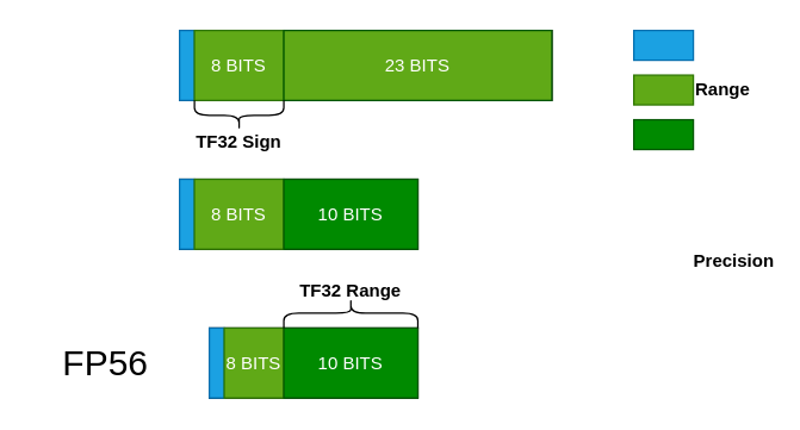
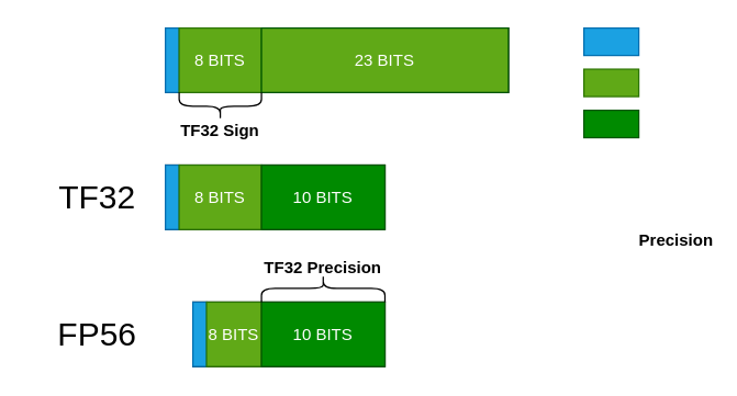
  <mxCell id="0" />
  <mxCell id="1" parent="0" />
  <mxCell id="2" value="" style="childLayout=tableLayout;recursiveResize=0;shadow=0;fillColor=none;" vertex="1" parent="1"><mxGeometry x="120" y="20" width="250" height="47" as="geometry" /></mxCell>
  <mxCell id="3" value="" style="shape=tableRow;horizontal=0;startSize=0;swimlaneHead=0;swimlaneBody=0;top=0;left=0;bottom=0;right=0;dropTarget=0;collapsible=0;recursiveResize=0;expand=0;fontStyle=0;fillColor=none;strokeColor=inherit;" vertex="1" parent="2"><mxGeometry width="250" height="47" as="geometry" /></mxCell>
  <mxCell id="4" value="" style="connectable=0;recursiveResize=0;strokeColor=#006EAF;fillColor=#1ba1e2;align=center;whiteSpace=wrap;html=1;fontColor=#ffffff;" vertex="1" parent="3"><mxGeometry width="10" height="47" as="geometry"><mxRectangle width="10" height="47" as="alternateBounds" /></mxGeometry></mxCell>
  <mxCell id="5" value="8 BITS" style="connectable=0;recursiveResize=0;strokeColor=#2D7600;fillColor=#60a917;align=center;whiteSpace=wrap;html=1;fontColor=#ffffff;" vertex="1" parent="3"><mxGeometry x="10" width="60" height="47" as="geometry"><mxRectangle width="60" height="47" as="alternateBounds" /></mxGeometry></mxCell>
  <mxCell id="6" value="23 BITS" style="connectable=0;recursiveResize=0;strokeColor=#005700;fillColor=#60a917;align=center;whiteSpace=wrap;html=1;fontColor=#ffffff;" vertex="1" parent="3"><mxGeometry x="70" width="180" height="47" as="geometry"><mxRectangle width="180" height="47" as="alternateBounds" /></mxGeometry></mxCell>
  <mxCell id="7" value="" style="childLayout=tableLayout;recursiveResize=0;shadow=0;fillColor=none;" vertex="1" parent="1"><mxGeometry x="120" y="120" width="160" height="47" as="geometry" /></mxCell>
  <mxCell id="8" value="" style="shape=tableRow;horizontal=0;startSize=0;swimlaneHead=0;swimlaneBody=0;top=0;left=0;bottom=0;right=0;dropTarget=0;collapsible=0;recursiveResize=0;expand=0;fontStyle=0;fillColor=none;strokeColor=inherit;" vertex="1" parent="7"><mxGeometry width="160" height="47" as="geometry" /></mxCell>
  <mxCell id="9" value="" style="connectable=0;recursiveResize=0;strokeColor=#006EAF;fillColor=#1ba1e2;align=center;whiteSpace=wrap;html=1;fontColor=#ffffff;" vertex="1" parent="8"><mxGeometry width="10" height="47" as="geometry"><mxRectangle width="10" height="47" as="alternateBounds" /></mxGeometry></mxCell>
  <mxCell id="10" value="8 BITS" style="connectable=0;recursiveResize=0;strokeColor=#2D7600;fillColor=#60a917;align=center;whiteSpace=wrap;html=1;fontColor=#ffffff;" vertex="1" parent="8"><mxGeometry x="10" width="60" height="47" as="geometry"><mxRectangle width="60" height="47" as="alternateBounds" /></mxGeometry></mxCell>
  <mxCell id="11" value="10 BITS" style="connectable=0;recursiveResize=0;strokeColor=#005700;fillColor=#008a00;align=center;whiteSpace=wrap;html=1;fontColor=#ffffff;" vertex="1" parent="8"><mxGeometry x="70" width="90" height="47" as="geometry"><mxRectangle width="90" height="47" as="alternateBounds" /></mxGeometry></mxCell>
+ <mxCell id="12" value="&lt;span style=&quot;font-weight: normal;&quot;&gt;TF32&lt;/span&gt;" style="text;strokeColor=none;fillColor=none;html=1;fontSize=24;fontStyle=1;verticalAlign=middle;align=center;" vertex="1" parent="1"><mxGeometry x="20" y="123.5" width="100" height="40" as="geometry" /></mxCell>
  <mxCell id="13" value="" style="childLayout=tableLayout;recursiveResize=0;shadow=0;fillColor=none;" vertex="1" parent="1"><mxGeometry x="140" y="220" width="140" height="47" as="geometry" /></mxCell>
  <mxCell id="14" value="" style="shape=tableRow;horizontal=0;startSize=0;swimlaneHead=0;swimlaneBody=0;top=0;left=0;bottom=0;right=0;dropTarget=0;collapsible=0;recursiveResize=0;expand=0;fontStyle=0;fillColor=none;strokeColor=inherit;" vertex="1" parent="13"><mxGeometry width="140" height="47" as="geometry" /></mxCell>
  <mxCell id="15" value="" style="connectable=0;recursiveResize=0;strokeColor=#006EAF;fillColor=#1ba1e2;align=center;whiteSpace=wrap;html=1;fontColor=#ffffff;" vertex="1" parent="14"><mxGeometry width="10" height="47" as="geometry"><mxRectangle width="10" height="47" as="alternateBounds" /></mxGeometry></mxCell>
  <mxCell id="16" value="8 BITS" style="connectable=0;recursiveResize=0;strokeColor=#2D7600;fillColor=#60a917;align=center;whiteSpace=wrap;html=1;fontColor=#ffffff;" vertex="1" parent="14"><mxGeometry x="10" width="40" height="47" as="geometry"><mxRectangle width="40" height="47" as="alternateBounds" /></mxGeometry></mxCell>
  <mxCell id="17" value="10 BITS" style="connectable=0;recursiveResize=0;strokeColor=#005700;fillColor=#008a00;align=center;whiteSpace=wrap;html=1;fontColor=#ffffff;" vertex="1" parent="14"><mxGeometry x="50" width="90" height="47" as="geometry"><mxRectangle width="90" height="47" as="alternateBounds" /></mxGeometry></mxCell>
  <mxCell id="18" value="&lt;span style=&quot;font-weight: normal;&quot;&gt;FP56&lt;/span&gt;" style="text;strokeColor=none;fillColor=none;html=1;fontSize=24;fontStyle=1;verticalAlign=middle;align=center;" vertex="1" parent="1"><mxGeometry x="20" y="223.5" width="100" height="40" as="geometry" /></mxCell>
  <mxCell id="19" value="" style="shape=curlyBracket;whiteSpace=wrap;html=1;rounded=1;labelPosition=left;verticalLabelPosition=middle;align=right;verticalAlign=middle;direction=north;" vertex="1" parent="1"><mxGeometry x="130" y="67" width="60" height="20" as="geometry" /></mxCell>
- <mxCell id="20" value="&lt;b&gt;TF32 Range&lt;/b&gt;" style="text;html=1;strokeColor=none;fillColor=none;align=center;verticalAlign=middle;whiteSpace=wrap;rounded=0;" vertex="1" parent="1"><mxGeometry x="185" y="180" width="100" height="30" as="geometry" /></mxCell>
+ <mxCell id="20" value="&lt;b&gt;TF32 Precision&lt;/b&gt;" style="text;html=1;strokeColor=none;fillColor=none;align=center;verticalAlign=middle;whiteSpace=wrap;rounded=0;" vertex="1" parent="1"><mxGeometry x="185" y="180" width="100" height="30" as="geometry" /></mxCell>
  <mxCell id="21" value="&lt;b&gt;TF32 Sign&lt;/b&gt;" style="text;html=1;strokeColor=none;fillColor=none;align=center;verticalAlign=middle;whiteSpace=wrap;rounded=0;" vertex="1" parent="1"><mxGeometry x="125" y="80" width="70" height="30" as="geometry" /></mxCell>
  <mxCell id="22" value="" style="shape=curlyBracket;whiteSpace=wrap;html=1;rounded=1;labelPosition=left;verticalLabelPosition=middle;align=right;verticalAlign=middle;direction=south;" vertex="1" parent="1"><mxGeometry x="190" y="200" width="90" height="20" as="geometry" /></mxCell>
  <mxCell id="23" value="" style="rounded=0;whiteSpace=wrap;html=1;fillColor=#1ba1e2;fontColor=#ffffff;strokeColor=#006EAF;" vertex="1" parent="1"><mxGeometry x="425" y="20" width="40" height="20" as="geometry" /></mxCell>
  <mxCell id="24" value="" style="rounded=0;whiteSpace=wrap;html=1;fillColor=#60a917;fontColor=#ffffff;strokeColor=#2D7600;" vertex="1" parent="1"><mxGeometry x="425" y="50" width="40" height="20" as="geometry" /></mxCell>
  <mxCell id="25" value="" style="rounded=0;whiteSpace=wrap;html=1;fillColor=#008a00;fontColor=#ffffff;strokeColor=#005700;" vertex="1" parent="1"><mxGeometry x="425" y="80" width="40" height="20" as="geometry" /></mxCell>
- <mxCell id="26" value="Range" style="text;html=1;strokeColor=none;fillColor=none;align=center;verticalAlign=middle;whiteSpace=wrap;rounded=0;fontStyle=1" vertex="1" parent="1"><mxGeometry x="470" y="45" width="30" height="30" as="geometry" /></mxCell>
  <mxCell id="27" value="Precision" style="text;html=1;strokeColor=none;fillColor=none;align=center;verticalAlign=middle;whiteSpace=wrap;rounded=0;fontStyle=1" vertex="1" parent="1"><mxGeometry x="470" y="160" width="45" height="30" as="geometry" /></mxCell>
